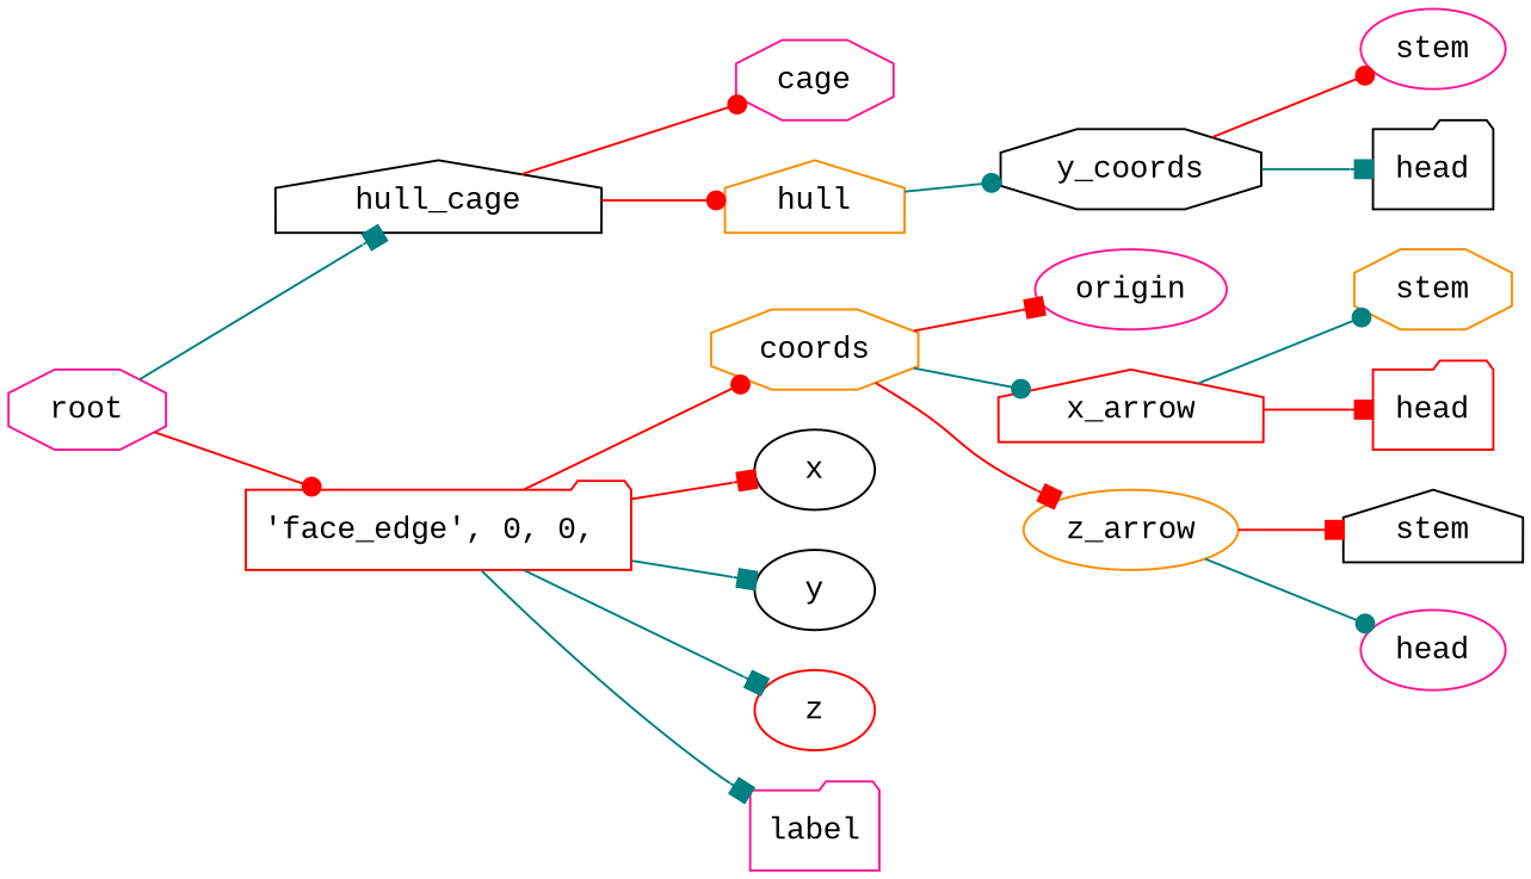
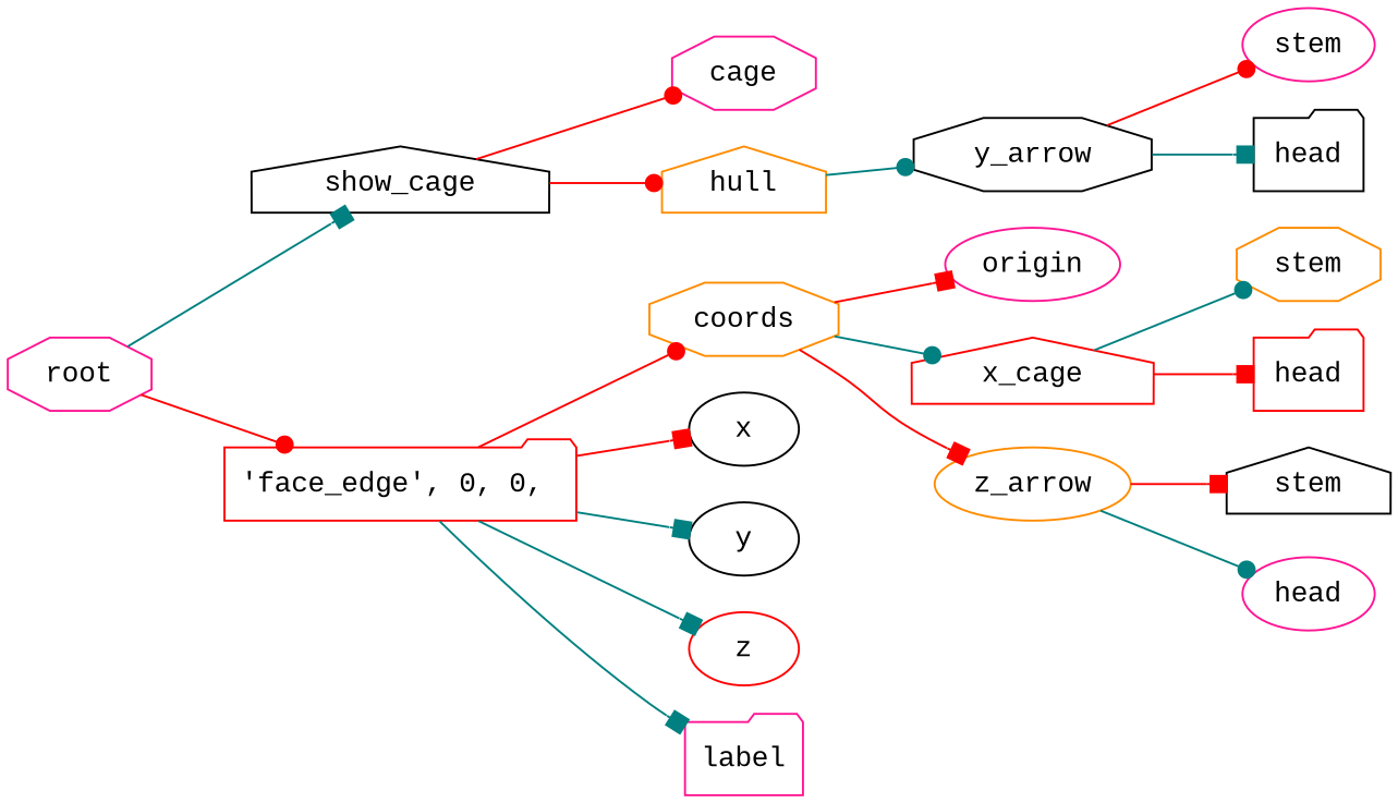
  digraph {
    fontname="Liberation Mono"
    rankdir=LR
    node [color=deeppink fontname="Liberation Mono" shape=ellipse]
    edge [arrowhead=box color=red fontname="Liberation Mono"]
    n1 [label=root shape=octagon]
-   n2 [color=black label=hull_cage shape=house]
+   n2 [color=black label=show_cage shape=house]
    n3 [color=red label="'face_edge',\ 0,\ 0,\ " shape=folder]
    n4 [label=cage shape=octagon]
    n5 [color=darkorange label=hull shape=house]
    n6 [color=darkorange label=coords shape=octagon]
    n7 [color=black label=x]
    n8 [color=black label=y]
    n9 [color=red label=z]
    n10 [label=label shape=folder]
-   n11 [color=black label=y_coords shape=octagon]
+   n11 [color=black label=y_arrow shape=octagon]
    n12 [label=origin]
-   n13 [color=red label=x_arrow shape=house]
+   n13 [color=red label=x_cage shape=house]
    n14 [color=darkorange label=z_arrow]
    n15 [color=darkorange label=stem shape=octagon]
    n16 [color=red label=head shape=folder]
    n17 [label=stem]
    n18 [color=black label=head shape=folder]
    n19 [color=black label=stem shape=house]
    n20 [label=head]
    n1 -> n2 [color=teal]
    n1 -> n3 [arrowhead=dot]
    n2 -> n4 [arrowhead=dot]
    n2 -> n5 [arrowhead=dot]
    n3 -> n6 [arrowhead=dot]
    n3 -> n7
    n3 -> n8 [color=teal]
    n3 -> n9 [color=teal]
    n3 -> n10 [color=teal]
    n5 -> n11 [arrowhead=dot color=teal]
    n6 -> n12
    n6 -> n13 [arrowhead=dot color=teal]
    n6 -> n14
    n11 -> n17 [arrowhead=dot]
    n11 -> n18 [color=teal]
    n13 -> n15 [arrowhead=dot color=teal]
    n13 -> n16
    n14 -> n19
    n14 -> n20 [arrowhead=dot color=teal]
  }
